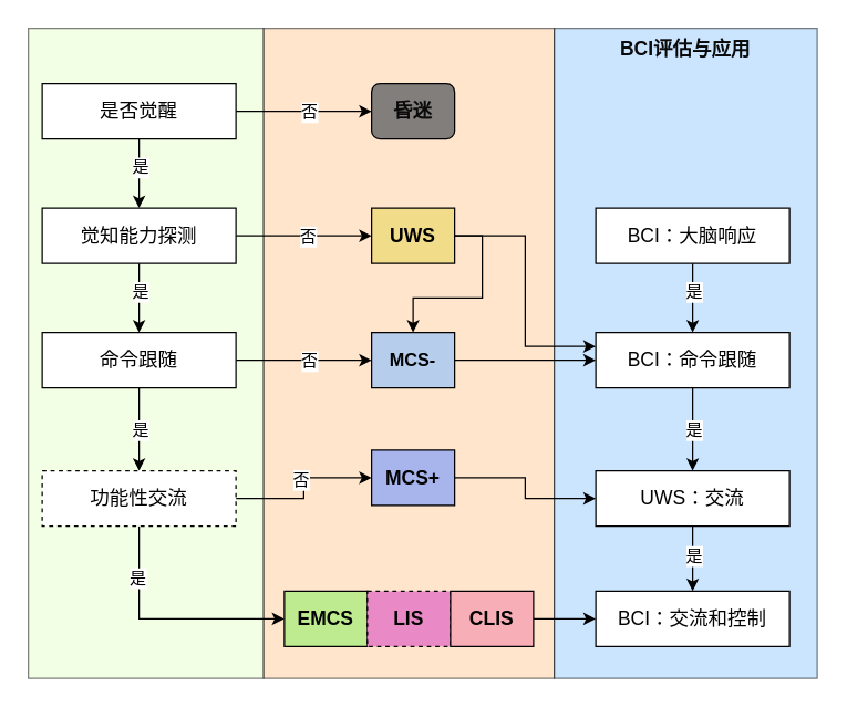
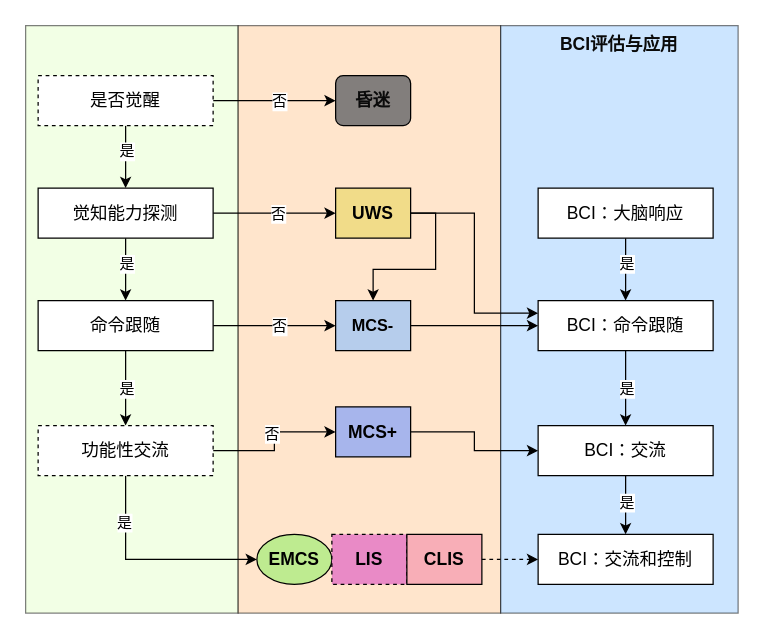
  <mxCell id="0" />
  <mxCell id="1" value="分类" parent="0" />
  <mxCell id="2" value="" style="group" vertex="1" connectable="0" parent="1"><mxGeometry x="20" y="20" width="170" height="470" as="geometry" /></mxCell>
  <mxCell id="3" value="" style="rounded=0;whiteSpace=wrap;html=1;labelBackgroundColor=none;fontFamily=Helvetica;fontSize=12;fontColor=#0A0A0A;fillColor=#E6FFCC;gradientColor=none;align=right;fillStyle=auto;opacity=50;" vertex="1" parent="2"><mxGeometry width="170" height="470" as="geometry" /></mxCell>
  <mxCell id="4" value="" style="group" vertex="1" connectable="0" parent="1"><mxGeometry x="190" y="20" width="210" height="470" as="geometry" /></mxCell>
  <mxCell id="5" value="" style="rounded=0;whiteSpace=wrap;html=1;labelBackgroundColor=none;fontFamily=Helvetica;fontSize=12;fontColor=#0A0A0A;fillColor=#FFCC99;gradientColor=none;align=right;fillStyle=auto;opacity=50;" vertex="1" parent="4"><mxGeometry width="210" height="470" as="geometry" /></mxCell>
  <mxCell id="6" value="" style="group" vertex="1" connectable="0" parent="1"><mxGeometry x="400" y="20" width="190" height="470" as="geometry" /></mxCell>
  <mxCell id="7" value="" style="rounded=0;whiteSpace=wrap;html=1;labelBackgroundColor=none;fontFamily=Helvetica;fontSize=12;fontColor=#0A0A0A;fillColor=#99CCFF;gradientColor=none;align=right;fillStyle=auto;opacity=50;" vertex="1" parent="6"><mxGeometry width="190" height="470" as="geometry" /></mxCell>
  <mxCell id="8" value="BCI评估与应用" style="text;html=1;strokeColor=none;fillColor=none;align=center;verticalAlign=middle;whiteSpace=wrap;rounded=0;labelBackgroundColor=none;fontFamily=Helvetica;fontSize=14;fontColor=#0A0A0A;fontStyle=1" vertex="1" parent="6"><mxGeometry width="190" height="30" as="geometry" /></mxCell>
  <mxCell id="9" parent="0" />
  <mxCell id="10" style="edgeStyle=orthogonalEdgeStyle;rounded=0;orthogonalLoop=1;jettySize=auto;html=1;entryX=0;entryY=0.5;entryDx=0;entryDy=0;fontFamily=Helvetica;" edge="1" parent="9" source="14" target="30"><mxGeometry relative="1" as="geometry" /></mxCell>
  <mxCell id="11" value="否" style="edgeLabel;html=1;align=center;verticalAlign=middle;resizable=0;points=[];fontFamily=Helvetica;fontSize=12;" vertex="1" connectable="0" parent="10"><mxGeometry x="-0.32" y="-1" relative="1" as="geometry"><mxPoint x="19" y="-1" as="offset" /></mxGeometry></mxCell>
  <mxCell id="12" style="edgeStyle=orthogonalEdgeStyle;rounded=0;orthogonalLoop=1;jettySize=auto;html=1;exitX=0.5;exitY=1;exitDx=0;exitDy=0;entryX=0.5;entryY=0;entryDx=0;entryDy=0;fontFamily=Helvetica;" edge="1" parent="9" source="14" target="19"><mxGeometry relative="1" as="geometry" /></mxCell>
  <mxCell id="13" value="是" style="edgeLabel;html=1;align=center;verticalAlign=middle;resizable=0;points=[];fontSize=12;fontFamily=Helvetica;" vertex="1" connectable="0" parent="12"><mxGeometry x="0.332" y="-2" relative="1" as="geometry"><mxPoint x="2" y="-13" as="offset" /></mxGeometry></mxCell>
- <mxCell id="14" value="是否觉醒" style="rounded=0;whiteSpace=wrap;html=1;fontSize=14;" vertex="1" parent="9"><mxGeometry x="30" y="60" width="140" height="40" as="geometry" /></mxCell>
+ <mxCell id="14" value="是否觉醒" style="rounded=0;whiteSpace=wrap;html=1;fontSize=14;dashed=1;" vertex="1" parent="9"><mxGeometry x="30" y="60" width="140" height="40" as="geometry" /></mxCell>
  <mxCell id="15" style="edgeStyle=orthogonalEdgeStyle;rounded=0;orthogonalLoop=1;jettySize=auto;html=1;exitX=1;exitY=0.5;exitDx=0;exitDy=0;entryX=0;entryY=0.5;entryDx=0;entryDy=0;fontFamily=Helvetica;" edge="1" parent="9" source="19" target="33"><mxGeometry relative="1" as="geometry" /></mxCell>
  <mxCell id="16" value="否" style="edgeLabel;html=1;align=center;verticalAlign=middle;resizable=0;points=[];fontSize=12;fontFamily=Helvetica;" vertex="1" connectable="0" parent="15"><mxGeometry x="-0.187" y="-3" relative="1" as="geometry"><mxPoint x="11" y="-3" as="offset" /></mxGeometry></mxCell>
  <mxCell id="17" style="edgeStyle=orthogonalEdgeStyle;rounded=0;orthogonalLoop=1;jettySize=auto;html=1;exitX=0.5;exitY=1;exitDx=0;exitDy=0;entryX=0.5;entryY=0;entryDx=0;entryDy=0;fontFamily=Helvetica;" edge="1" parent="9" source="19" target="24"><mxGeometry relative="1" as="geometry"><Array as="points"><mxPoint x="100" y="220" /><mxPoint x="100" y="220" /></Array></mxGeometry></mxCell>
  <mxCell id="18" value="是" style="edgeLabel;html=1;align=center;verticalAlign=middle;resizable=0;points=[];fontSize=12;fontFamily=Helvetica;" vertex="1" connectable="0" parent="17"><mxGeometry x="-0.204" y="3" relative="1" as="geometry"><mxPoint x="-3" as="offset" /></mxGeometry></mxCell>
  <mxCell id="19" value="觉知能力探测" style="rounded=0;whiteSpace=wrap;html=1;fontSize=14;" vertex="1" parent="9"><mxGeometry x="30" y="150" width="140" height="40" as="geometry" /></mxCell>
  <mxCell id="20" style="edgeStyle=orthogonalEdgeStyle;rounded=0;orthogonalLoop=1;jettySize=auto;html=1;exitX=1;exitY=0.5;exitDx=0;exitDy=0;entryX=0;entryY=0.5;entryDx=0;entryDy=0;fontFamily=Helvetica;" edge="1" parent="9" source="24" target="35"><mxGeometry relative="1" as="geometry" /></mxCell>
  <mxCell id="21" value="否" style="edgeLabel;html=1;align=center;verticalAlign=middle;resizable=0;points=[];fontSize=12;fontFamily=Helvetica;" vertex="1" connectable="0" parent="20"><mxGeometry x="-0.187" y="-1" relative="1" as="geometry"><mxPoint x="12" y="-1" as="offset" /></mxGeometry></mxCell>
  <mxCell id="22" style="edgeStyle=orthogonalEdgeStyle;rounded=0;orthogonalLoop=1;jettySize=auto;html=1;entryX=0.5;entryY=0;entryDx=0;entryDy=0;fontFamily=Helvetica;" edge="1" parent="9" source="24" target="29"><mxGeometry relative="1" as="geometry"><Array as="points"><mxPoint x="100" y="280" /><mxPoint x="100" y="280" /></Array></mxGeometry></mxCell>
  <mxCell id="23" value="是" style="edgeLabel;html=1;align=center;verticalAlign=middle;resizable=0;points=[];fontSize=12;fontFamily=Helvetica;" vertex="1" connectable="0" parent="22"><mxGeometry x="0.016" y="-3" relative="1" as="geometry"><mxPoint x="3" as="offset" /></mxGeometry></mxCell>
  <mxCell id="24" value="命令跟随" style="rounded=0;whiteSpace=wrap;html=1;fontSize=14;" vertex="1" parent="9"><mxGeometry x="30" y="240" width="140" height="40" as="geometry" /></mxCell>
  <mxCell id="25" style="edgeStyle=orthogonalEdgeStyle;rounded=0;orthogonalLoop=1;jettySize=auto;html=1;exitX=1;exitY=0.5;exitDx=0;exitDy=0;entryX=0;entryY=0.5;entryDx=0;entryDy=0;fontFamily=Helvetica;" edge="1" parent="9" source="29" target="37"><mxGeometry relative="1" as="geometry" /></mxCell>
  <mxCell id="26" value="否" style="edgeLabel;html=1;align=center;verticalAlign=middle;resizable=0;points=[];fontSize=12;fontFamily=Helvetica;" vertex="1" connectable="0" parent="25"><mxGeometry x="0.247" y="-2" relative="1" as="geometry"><mxPoint x="-9" y="-1" as="offset" /></mxGeometry></mxCell>
  <mxCell id="27" style="edgeStyle=orthogonalEdgeStyle;rounded=0;orthogonalLoop=1;jettySize=auto;html=1;exitX=0.5;exitY=1;exitDx=0;exitDy=0;entryX=0;entryY=0.5;entryDx=0;entryDy=0;fontFamily=Helvetica;" edge="1" parent="9" source="29" target="39"><mxGeometry relative="1" as="geometry" /></mxCell>
  <mxCell id="28" value="是" style="edgeLabel;html=1;align=center;verticalAlign=middle;resizable=0;points=[];fontSize=12;fontFamily=Helvetica;" vertex="1" connectable="0" parent="27"><mxGeometry x="-0.573" y="-2" relative="1" as="geometry"><mxPoint as="offset" /></mxGeometry></mxCell>
  <mxCell id="29" value="功能性交流" style="rounded=0;whiteSpace=wrap;html=1;fontSize=14;dashed=1;" vertex="1" parent="9"><mxGeometry x="30" y="340" width="140" height="40" as="geometry" /></mxCell>
  <mxCell id="30" value="昏迷" style="whiteSpace=wrap;html=1;fontSize=14;labelBackgroundColor=none;fillColor=#827e7c;fontColor=#0A0A0A;fontStyle=1;rounded=1;" vertex="1" parent="9"><mxGeometry x="268" y="60" width="60" height="40" as="geometry" /></mxCell>
  <mxCell id="31" style="edgeStyle=orthogonalEdgeStyle;rounded=0;orthogonalLoop=1;jettySize=auto;html=1;exitX=1;exitY=0.5;exitDx=0;exitDy=0;fontFamily=Helvetica;fontSize=12;" edge="1" parent="9" source="33" target="35"><mxGeometry relative="1" as="geometry" /></mxCell>
  <mxCell id="32" style="edgeStyle=orthogonalEdgeStyle;rounded=0;orthogonalLoop=1;jettySize=auto;html=1;exitX=1;exitY=0.5;exitDx=0;exitDy=0;entryX=0;entryY=0.25;entryDx=0;entryDy=0;fontFamily=Helvetica;fontSize=12;" edge="1" parent="9" source="33" target="47"><mxGeometry relative="1" as="geometry" /></mxCell>
  <mxCell id="33" value="UWS" style="rounded=0;whiteSpace=wrap;html=1;fontSize=14;fontStyle=1;fillColor=#f1dc89;" vertex="1" parent="9"><mxGeometry x="268" y="150" width="60" height="40" as="geometry" /></mxCell>
  <mxCell id="34" style="edgeStyle=orthogonalEdgeStyle;rounded=0;orthogonalLoop=1;jettySize=auto;html=1;exitX=1;exitY=0.5;exitDx=0;exitDy=0;fontFamily=Helvetica;fontSize=12;" edge="1" parent="9" source="35" target="47"><mxGeometry relative="1" as="geometry" /></mxCell>
  <mxCell id="35" value="MCS-" style="rounded=0;whiteSpace=wrap;html=1;fontSize=13;fontStyle=1;fillColor=#b6cdec;" vertex="1" parent="9"><mxGeometry x="268" y="240" width="60" height="40" as="geometry" /></mxCell>
  <mxCell id="36" style="edgeStyle=orthogonalEdgeStyle;rounded=0;orthogonalLoop=1;jettySize=auto;html=1;exitX=1;exitY=0.5;exitDx=0;exitDy=0;entryX=0;entryY=0.5;entryDx=0;entryDy=0;fontFamily=Helvetica;fontSize=14;" edge="1" parent="9" source="37" target="50"><mxGeometry relative="1" as="geometry" /></mxCell>
  <mxCell id="37" value="MCS+" style="rounded=0;whiteSpace=wrap;html=1;fontSize=14;fontStyle=1;fillColor=#a7b5ec;" vertex="1" parent="9"><mxGeometry x="268" y="325" width="60" height="40" as="geometry" /></mxCell>
  <mxCell id="38" value="" style="group;fontSize=14;fontStyle=1" vertex="1" connectable="0" parent="9"><mxGeometry x="205" y="427" width="180" height="40" as="geometry" /></mxCell>
- <mxCell id="39" value="EMCS" style="rounded=0;whiteSpace=wrap;html=1;fontSize=14;fontStyle=1;fillColor=#beeb90;" vertex="1" parent="38"><mxGeometry width="60" height="40" as="geometry" /></mxCell>
+ <mxCell id="39" value="EMCS" style="ellipse;whiteSpace=wrap;html=1;fontSize=14;fontStyle=1;fillColor=#beeb90;" vertex="1" parent="38"><mxGeometry width="60" height="40" as="geometry" /></mxCell>
  <mxCell id="40" value="LIS" style="rounded=0;whiteSpace=wrap;html=1;fontSize=14;fontStyle=1;fillColor=#e98ac6;dashed=1;" vertex="1" parent="38"><mxGeometry x="60" width="60" height="40" as="geometry" /></mxCell>
  <mxCell id="41" value="CLIS" style="rounded=0;whiteSpace=wrap;html=1;fontSize=14;fontStyle=1;gradientColor=none;fillColor=#f8aeb7;" vertex="1" parent="38"><mxGeometry x="120" width="60" height="40" as="geometry" /></mxCell>
  <mxCell id="42" style="edgeStyle=orthogonalEdgeStyle;rounded=0;orthogonalLoop=1;jettySize=auto;html=1;exitX=0.5;exitY=1;exitDx=0;exitDy=0;entryX=0.5;entryY=0;entryDx=0;entryDy=0;fontFamily=Helvetica;fontSize=14;" edge="1" parent="9" source="44" target="47"><mxGeometry relative="1" as="geometry"><Array as="points"><mxPoint x="500" y="210" /><mxPoint x="500" y="210" /></Array></mxGeometry></mxCell>
  <mxCell id="43" value="是" style="edgeLabel;html=1;align=center;verticalAlign=middle;resizable=0;points=[];fontSize=12;fontFamily=Helvetica;" vertex="1" connectable="0" parent="42"><mxGeometry x="0.226" relative="1" as="geometry"><mxPoint y="-11" as="offset" /></mxGeometry></mxCell>
  <mxCell id="44" value="BCI：大脑响应" style="rounded=0;whiteSpace=wrap;html=1;fontSize=14;" vertex="1" parent="9"><mxGeometry x="430" y="150" width="140" height="40" as="geometry" /></mxCell>
  <mxCell id="45" style="edgeStyle=orthogonalEdgeStyle;rounded=0;orthogonalLoop=1;jettySize=auto;html=1;entryX=0.5;entryY=0;entryDx=0;entryDy=0;fontFamily=Helvetica;fontSize=12;" edge="1" parent="9" source="47" target="50"><mxGeometry relative="1" as="geometry"><Array as="points"><mxPoint x="500" y="300" /><mxPoint x="500" y="300" /></Array></mxGeometry></mxCell>
  <mxCell id="46" value="是" style="edgeLabel;html=1;align=center;verticalAlign=middle;resizable=0;points=[];fontSize=12;fontFamily=Helvetica;" vertex="1" connectable="0" parent="45"><mxGeometry x="-0.107" y="1" relative="1" as="geometry"><mxPoint x="-1" y="3" as="offset" /></mxGeometry></mxCell>
  <mxCell id="47" value="BCI：命令跟随" style="rounded=0;whiteSpace=wrap;html=1;fontSize=14;" vertex="1" parent="9"><mxGeometry x="430" y="240" width="140" height="40" as="geometry" /></mxCell>
  <mxCell id="48" style="edgeStyle=orthogonalEdgeStyle;rounded=0;orthogonalLoop=1;jettySize=auto;html=1;fontFamily=Helvetica;fontSize=12;" edge="1" parent="9" source="50" target="51"><mxGeometry relative="1" as="geometry"><Array as="points"><mxPoint x="500" y="400" /><mxPoint x="500" y="400" /></Array></mxGeometry></mxCell>
  <mxCell id="49" value="是" style="edgeLabel;html=1;align=center;verticalAlign=middle;resizable=0;points=[];fontSize=12;fontFamily=Helvetica;" vertex="1" connectable="0" parent="48"><mxGeometry x="0.229" y="-2" relative="1" as="geometry"><mxPoint x="2" y="-8" as="offset" /></mxGeometry></mxCell>
- <mxCell id="50" value="UWS：交流" style="rounded=0;whiteSpace=wrap;html=1;fontSize=14;" vertex="1" parent="9"><mxGeometry x="430" y="340" width="140" height="40" as="geometry" /></mxCell>
+ <mxCell id="50" value="BCI：交流" style="rounded=0;whiteSpace=wrap;html=1;fontSize=14;" vertex="1" parent="9"><mxGeometry x="430" y="340" width="140" height="40" as="geometry" /></mxCell>
  <mxCell id="51" value="BCI：交流和控制" style="rounded=0;whiteSpace=wrap;html=1;fontSize=14;" vertex="1" parent="9"><mxGeometry x="430" y="427" width="140" height="40" as="geometry" /></mxCell>
- <mxCell id="52" style="edgeStyle=orthogonalEdgeStyle;rounded=0;orthogonalLoop=1;jettySize=auto;html=1;exitX=1;exitY=0.5;exitDx=0;exitDy=0;entryX=0;entryY=0.5;entryDx=0;entryDy=0;fontFamily=Helvetica;fontSize=12;" edge="1" parent="9" source="41" target="51"><mxGeometry relative="1" as="geometry" /></mxCell>
+ <mxCell id="52" style="edgeStyle=orthogonalEdgeStyle;rounded=0;orthogonalLoop=1;jettySize=auto;html=1;exitX=1;exitY=0.5;exitDx=0;exitDy=0;entryX=0;entryY=0.5;entryDx=0;entryDy=0;fontFamily=Helvetica;fontSize=12;dashed=1;" edge="1" parent="9" source="41" target="51"><mxGeometry relative="1" as="geometry" /></mxCell>
